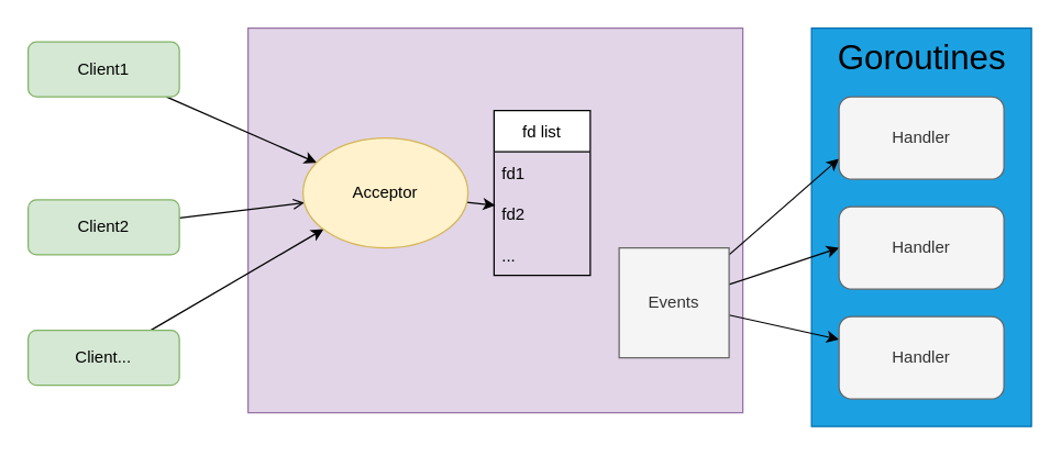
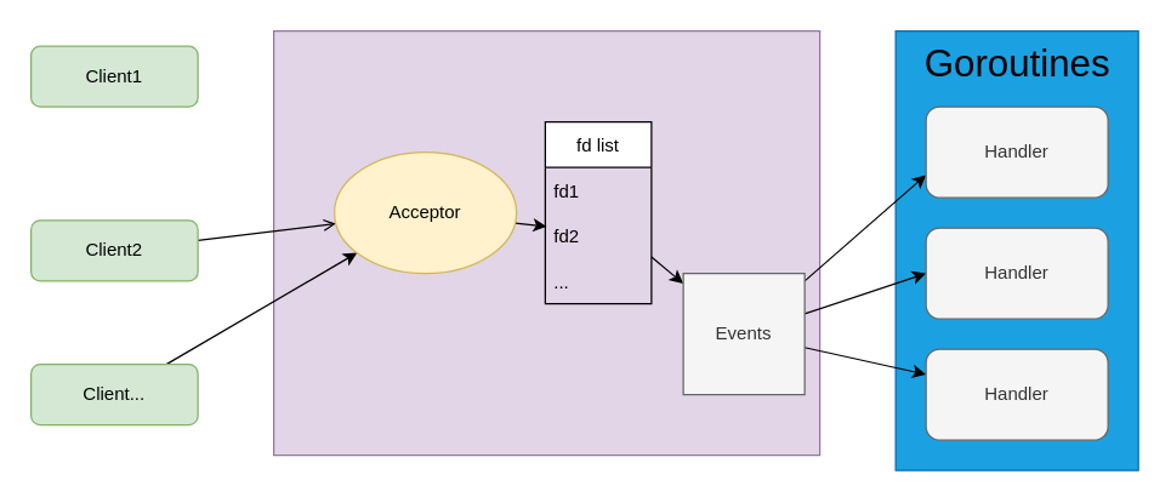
  <mxCell id="0" />
  <mxCell id="1" parent="0" />
  <mxCell id="2" value="" style="rounded=0;whiteSpace=wrap;html=1;fillColor=#1ba1e2;fontColor=#ffffff;strokeColor=#006EAF;" vertex="1" parent="1"><mxGeometry x="590" y="20" width="160" height="290" as="geometry" /></mxCell>
  <mxCell id="3" value="" style="rounded=0;whiteSpace=wrap;html=1;fillColor=#e1d5e7;strokeColor=#9673a6;" vertex="1" parent="1"><mxGeometry x="180" y="20" width="360" height="280" as="geometry" /></mxCell>
- <mxCell id="4" value="" style="edgeStyle=none;html=1;" edge="1" parent="1" source="5" target="11"><mxGeometry relative="1" as="geometry" /></mxCell>
  <mxCell id="5" value="Client1" style="rounded=1;whiteSpace=wrap;html=1;fillColor=#d5e8d4;strokeColor=#82b366;" vertex="1" parent="1"><mxGeometry x="20" y="30" width="110" height="40" as="geometry" /></mxCell>
  <mxCell id="6" value="" style="edgeStyle=none;html=1;endArrow=open;" edge="1" parent="1" source="7" target="11"><mxGeometry relative="1" as="geometry" /></mxCell>
  <mxCell id="7" value="Client2" style="rounded=1;whiteSpace=wrap;html=1;fillColor=#d5e8d4;strokeColor=#82b366;" vertex="1" parent="1"><mxGeometry x="20" y="145" width="110" height="40" as="geometry" /></mxCell>
  <mxCell id="8" value="" style="edgeStyle=none;html=1;" edge="1" parent="1" source="9" target="11"><mxGeometry relative="1" as="geometry" /></mxCell>
  <mxCell id="9" value="Client..." style="rounded=1;whiteSpace=wrap;html=1;fillColor=#d5e8d4;strokeColor=#82b366;" vertex="1" parent="1"><mxGeometry x="20" y="240" width="110" height="40" as="geometry" /></mxCell>
  <mxCell id="10" value="" style="edgeStyle=none;html=1;entryX=0.014;entryY=0.3;entryDx=0;entryDy=0;entryPerimeter=0;" edge="1" parent="1" source="11" target="15"><mxGeometry relative="1" as="geometry" /></mxCell>
  <mxCell id="11" value="Acceptor" style="ellipse;whiteSpace=wrap;html=1;fillColor=#fff2cc;strokeColor=#d6b656;" vertex="1" parent="1"><mxGeometry x="220" y="100" width="120" height="80" as="geometry" /></mxCell>
+ <mxCell id="12" value="" style="edgeStyle=none;html=1;" edge="1" parent="1" source="13" target="20"><mxGeometry relative="1" as="geometry" /></mxCell>
  <mxCell id="13" value="fd list" style="swimlane;fontStyle=0;childLayout=stackLayout;horizontal=1;startSize=30;horizontalStack=0;resizeParent=1;resizeParentMax=0;resizeLast=0;collapsible=1;marginBottom=0;" vertex="1" parent="1"><mxGeometry x="359" y="80" width="70" height="120" as="geometry" /></mxCell>
  <mxCell id="14" value="fd1" style="text;strokeColor=none;fillColor=none;align=left;verticalAlign=middle;spacingLeft=4;spacingRight=4;overflow=hidden;points=[[0,0.5],[1,0.5]];portConstraint=eastwest;rotatable=0;" vertex="1" parent="13"><mxGeometry y="30" width="70" height="30" as="geometry" /></mxCell>
  <mxCell id="15" value="fd2" style="text;strokeColor=none;fillColor=none;align=left;verticalAlign=middle;spacingLeft=4;spacingRight=4;overflow=hidden;points=[[0,0.5],[1,0.5]];portConstraint=eastwest;rotatable=0;" vertex="1" parent="13"><mxGeometry y="60" width="70" height="30" as="geometry" /></mxCell>
  <mxCell id="16" value="..." style="text;strokeColor=none;fillColor=none;align=left;verticalAlign=middle;spacingLeft=4;spacingRight=4;overflow=hidden;points=[[0,0.5],[1,0.5]];portConstraint=eastwest;rotatable=0;" vertex="1" parent="13"><mxGeometry y="90" width="70" height="30" as="geometry" /></mxCell>
  <mxCell id="17" value="" style="edgeStyle=none;html=1;entryX=0;entryY=0.5;entryDx=0;entryDy=0;" edge="1" parent="1" source="20" target="21"><mxGeometry relative="1" as="geometry"><mxPoint x="630" y="190" as="targetPoint" /></mxGeometry></mxCell>
  <mxCell id="18" value="" style="edgeStyle=none;html=1;entryX=0;entryY=0.75;entryDx=0;entryDy=0;" edge="1" parent="1" source="20" target="22"><mxGeometry relative="1" as="geometry" /></mxCell>
  <mxCell id="19" style="edgeStyle=none;html=1;" edge="1" parent="1" source="20" target="23"><mxGeometry relative="1" as="geometry" /></mxCell>
  <mxCell id="20" value="Events" style="whiteSpace=wrap;html=1;aspect=fixed;fillColor=#f5f5f5;fontColor=#333333;strokeColor=#666666;" vertex="1" parent="1"><mxGeometry x="450" y="180" width="80" height="80" as="geometry" /></mxCell>
  <mxCell id="21" value="Handler" style="rounded=1;whiteSpace=wrap;html=1;fillColor=#f5f5f5;fontColor=#333333;strokeColor=#666666;" vertex="1" parent="1"><mxGeometry x="610" y="150" width="120" height="60" as="geometry" /></mxCell>
  <mxCell id="22" value="Handler" style="rounded=1;whiteSpace=wrap;html=1;fillColor=#f5f5f5;fontColor=#333333;strokeColor=#666666;" vertex="1" parent="1"><mxGeometry x="610" y="70" width="120" height="60" as="geometry" /></mxCell>
  <mxCell id="23" value="Handler" style="rounded=1;whiteSpace=wrap;html=1;fillColor=#f5f5f5;fontColor=#333333;strokeColor=#666666;" vertex="1" parent="1"><mxGeometry x="610" y="230" width="120" height="60" as="geometry" /></mxCell>
  <mxCell id="24" value="&lt;font style=&quot;font-size: 25px&quot;&gt;Goroutines&lt;/font&gt;" style="text;html=1;resizable=0;autosize=1;align=center;verticalAlign=middle;points=[];fillColor=none;strokeColor=none;rounded=0;" vertex="1" parent="1"><mxGeometry x="600" y="30" width="140" height="20" as="geometry" /></mxCell>
